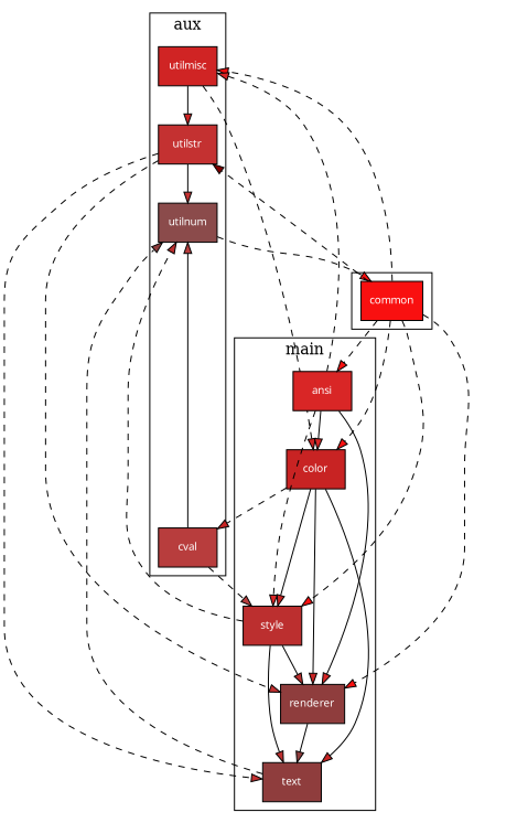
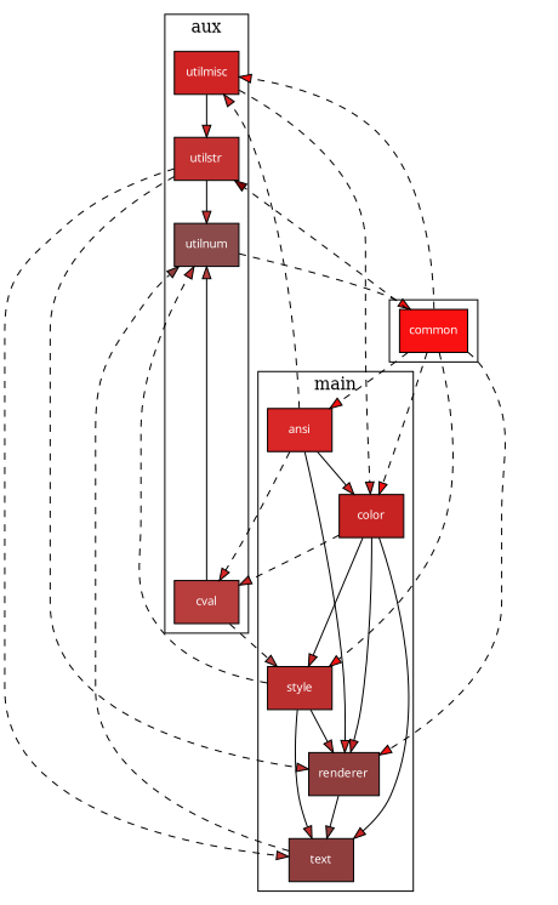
  digraph {
    compound=true
    newrank=true
    rankdir=TB
    node [fillcolor="#8f3d3d" fontcolor="#ffffff" fontname="ASM-Bold" fontsize=10 shape=box style=filled]
    edge [fillcolor="#f91010" penwidth=1.0 style=dashed]
    n1 [fillcolor="#d02424" label=utilmisc]
    n2 [fillcolor="#c43131" label=utilstr]
    n3 [fillcolor="#8b4b4b" label=utilnum]
    n4 [fillcolor="#b83d3d" label=cval]
    n5 [fillcolor="#f91010" label=common]
    n6 [fillcolor="#d92626" label=ansi]
    n7 [fillcolor="#c82323" label=color]
    n8 [label=renderer]
    n9 [fillcolor="#bc2f2f" label=style]
    n10 [label=text]
    subgraph cluster_1 {
      label=aux
      n1
      n2
      n3
      n4
    }
    subgraph cluster_2 {
      n5
    }
    subgraph cluster_3 {
      label=main
      n6
      n7
      n8
      n9
      n10
    }
    n1 -> n2 [fillcolor="#d02424" style=""]
    n1 -> n7 [fillcolor="#d02424"]
    n2 -> n3 [fillcolor="#c43131" style=""]
    n2 -> n8 [fillcolor="#c43131"]
    n2 -> n10 [fillcolor="#c43131"]
    n3 -> n5
    n4 -> n3 [fillcolor="#b83d3d" style=""]
    n4 -> n9 [fillcolor="#b83d3d"]
    n5 -> n1
    n5 -> n2 [fillcolor="#800000"]
    n5 -> n6
    n5 -> n7
    n5 -> n8
    n5 -> n9
    n5 -> n10 [style=invis]
    n6 -> n1 [fillcolor="#d92626"]
-   n6 -> n9 [fillcolor="#d92626"]
+   n6 -> n4 [fillcolor="#d92626"]
    n6 -> n7 [fillcolor="#d92626" style=""]
    n6 -> n8 [fillcolor="#d92626" style=""]
    n7 -> n4 [fillcolor="#c82323"]
    n7 -> n8 [fillcolor="#c82323" style=""]
    n7 -> n9 [fillcolor="#c82323" style=""]
    n7 -> n10 [fillcolor="#c82323" style=""]
    n8 -> n10 [fillcolor="#8f3d3d" style=""]
    n9 -> n3 [fillcolor="#bc2f2f"]
    n9 -> n8 [fillcolor="#bc2f2f" style=""]
    n9 -> n10 [fillcolor="#bc2f2f" style=""]
    n10 -> n3 [fillcolor="#8f3d3d"]
  }
